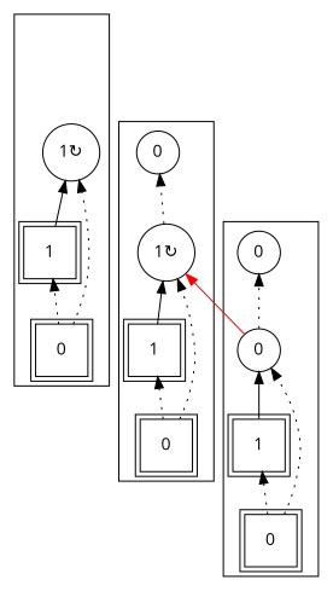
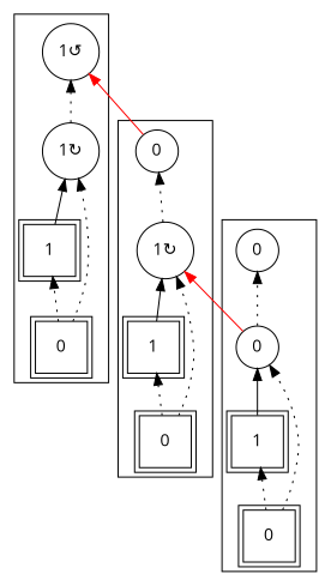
  digraph {
    rankdir=BT
    fontname="Open Sans"
    node [fontname="Open Sans" shape=square]
    edge [fontname="Open Sans" style=dotted]
    n1 [label=1 peripheries=2]
    n2 [label=0 shape=circle]
    n3 [label=0 peripheries=2]
    n4 [label=0 shape=circle]
    n5 [label=1 peripheries=2]
    n6 [label="1&#8635;" shape=circle]
    n7 [label=0 peripheries=2]
    n8 [label=0 shape=circle]
    n9 [label=1 peripheries=2]
    n10 [label="1&#8635;" shape=circle]
    n11 [label=0 peripheries=2]
+   n12 [label="1&#8634;" shape=circle]
    subgraph cluster_1 {
      n1
      n2
      n3
      n4
    }
    subgraph cluster_2 {
      n5
      n6
      n7
      n8
    }
    subgraph cluster_3 {
      n9
      n10
      n11
+     n12
    }
    n1 -> n2 [style=""]
    n2 -> n4
    n2 -> n6 [color=red rtail=Player1X1XGround0X1XSausage11X2XSausage00X1X_Sausage1 style=""]
    n3 -> n1
    n3 -> n2
    n5 -> n6 [style=""]
    n6 -> n8
    n7 -> n5
    n7 -> n6
+   n8 -> n12 [color=red rtail=Player1X1XGround0X1XSausage11X2XSausage01X0X_Sausage0 style=""]
    n9 -> n10 [style=""]
+   n10 -> n12
    n11 -> n9
    n11 -> n10
  }
